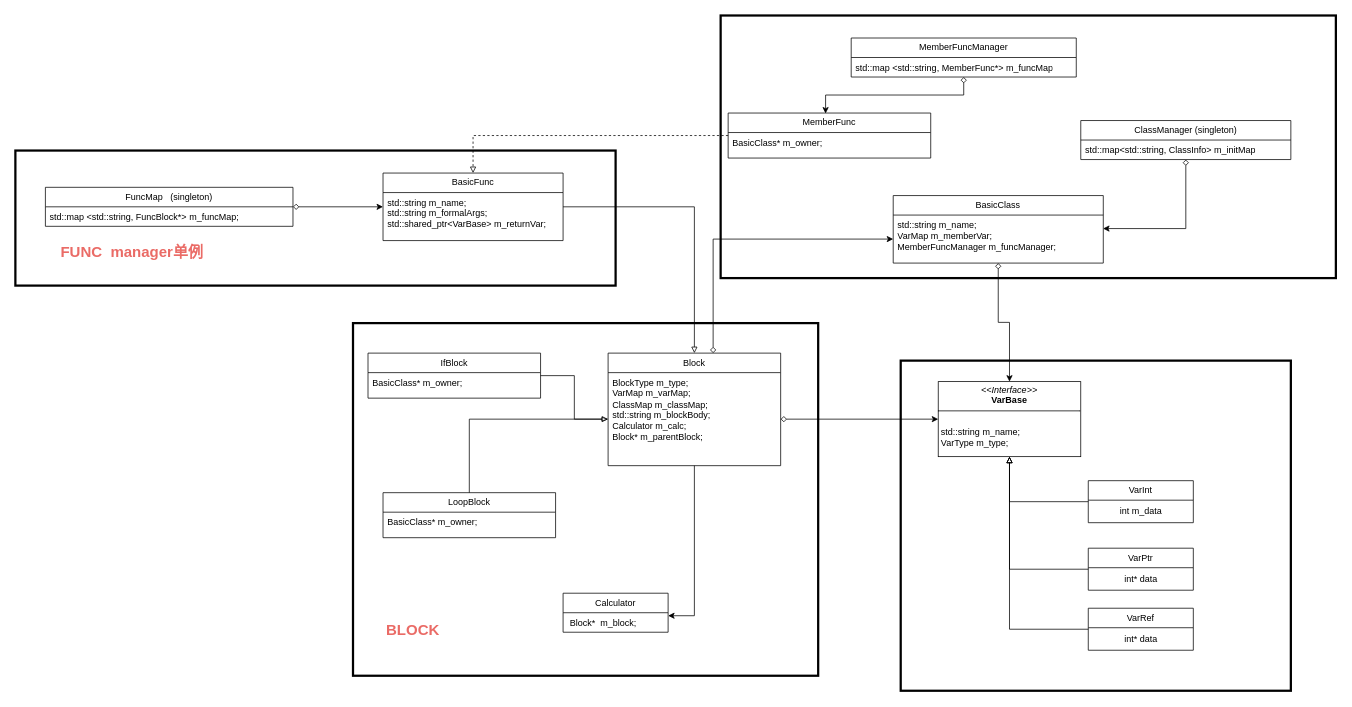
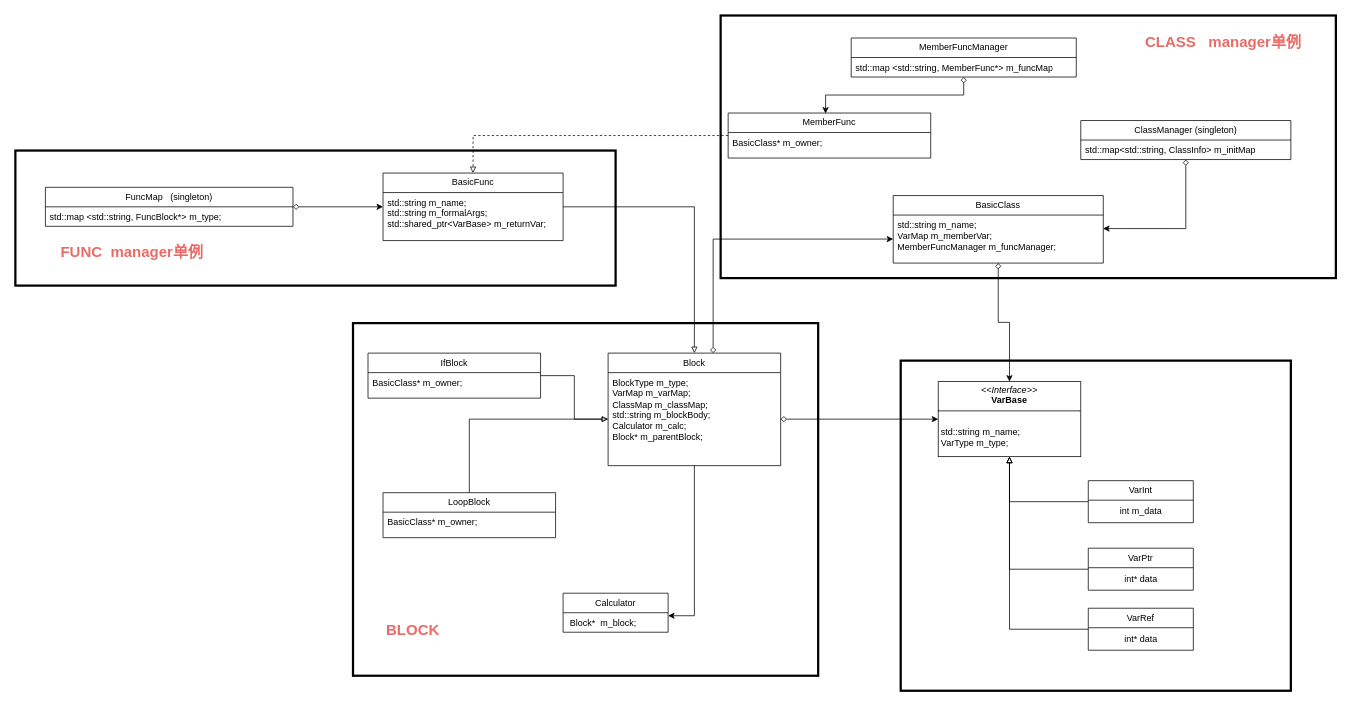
  <mxCell id="0" />
  <mxCell id="1" parent="0" />
  <mxCell id="2" value="" style="rounded=0;whiteSpace=wrap;html=1;fillColor=default;strokeWidth=3;" vertex="1" parent="1"><mxGeometry x="960" y="20" width="820" height="350" as="geometry" /></mxCell>
  <mxCell id="3" value="" style="rounded=0;whiteSpace=wrap;html=1;strokeWidth=3;" vertex="1" parent="1"><mxGeometry x="1200" width="520" height="440" as="geometry" y="480" /></mxCell>
  <mxCell id="4" value="" style="rounded=0;whiteSpace=wrap;html=1;fillStyle=auto;strokeWidth=3;fillColor=default;" vertex="1" parent="1"><mxGeometry x="20" y="200" width="800" height="180" as="geometry" /></mxCell>
  <mxCell id="5" value="" style="rounded=0;whiteSpace=wrap;html=1;fillStyle=auto;strokeWidth=3;fillColor=default;" vertex="1" parent="1"><mxGeometry x="470" y="430" width="620" height="470" as="geometry" /></mxCell>
  <mxCell id="6" style="edgeStyle=orthogonalEdgeStyle;rounded=0;orthogonalLoop=1;jettySize=auto;html=1;endArrow=block;endFill=0;" edge="1" parent="1" source="7" target="9"><mxGeometry relative="1" as="geometry" /></mxCell>
  <mxCell id="7" value="VarInt" style="swimlane;fontStyle=0;childLayout=stackLayout;horizontal=1;startSize=26;fillColor=none;horizontalStack=0;resizeParent=1;resizeParentMax=0;resizeLast=0;collapsible=1;marginBottom=0;whiteSpace=wrap;html=1;" vertex="1" parent="1"><mxGeometry x="1450" y="640" width="140" height="56" as="geometry" /></mxCell>
  <mxCell id="8" value="int m_data" style="text;html=1;align=center;verticalAlign=middle;resizable=0;points=[];autosize=1;strokeColor=none;fillColor=none;" vertex="1" parent="7"><mxGeometry y="26" width="140" height="30" as="geometry" /></mxCell>
  <mxCell id="9" value="&lt;p style=&quot;margin:0px;margin-top:4px;text-align:center;&quot;&gt;&lt;i&gt;&amp;lt;&amp;lt;Interface&amp;gt;&amp;gt;&lt;/i&gt;&lt;br&gt;&lt;b&gt;VarBase&lt;/b&gt;&lt;/p&gt;&lt;hr size=&quot;1&quot; style=&quot;border-style:solid;&quot;&gt;&lt;p style=&quot;margin:0px;margin-left:4px;&quot;&gt;&lt;br&gt;&lt;/p&gt;&lt;p style=&quot;margin:0px;margin-left:4px;&quot;&gt;std::string m_name;&lt;/p&gt;&lt;p style=&quot;margin:0px;margin-left:4px;&quot;&gt;VarType m_type;&lt;/p&gt;" style="verticalAlign=top;align=left;overflow=fill;html=1;whiteSpace=wrap;" vertex="1" parent="1"><mxGeometry x="1250" y="508" width="190" height="100" as="geometry" /></mxCell>
  <mxCell id="10" style="edgeStyle=orthogonalEdgeStyle;rounded=0;orthogonalLoop=1;jettySize=auto;html=1;entryX=0.5;entryY=1;entryDx=0;entryDy=0;endArrow=block;endFill=0;" edge="1" parent="1" source="11" target="9"><mxGeometry relative="1" as="geometry" /></mxCell>
  <mxCell id="11" value="VarPtr" style="swimlane;fontStyle=0;childLayout=stackLayout;horizontal=1;startSize=26;fillColor=none;horizontalStack=0;resizeParent=1;resizeParentMax=0;resizeLast=0;collapsible=1;marginBottom=0;whiteSpace=wrap;html=1;" vertex="1" parent="1"><mxGeometry x="1450" y="730" width="140" height="56" as="geometry" /></mxCell>
  <mxCell id="12" value="int* data" style="text;html=1;align=center;verticalAlign=middle;resizable=0;points=[];autosize=1;strokeColor=none;fillColor=none;" vertex="1" parent="11"><mxGeometry y="26" width="140" height="30" as="geometry" /></mxCell>
  <mxCell id="13" style="edgeStyle=orthogonalEdgeStyle;rounded=0;orthogonalLoop=1;jettySize=auto;html=1;entryX=0.5;entryY=1;entryDx=0;entryDy=0;endArrow=block;endFill=0;" edge="1" parent="1" source="14" target="9"><mxGeometry relative="1" as="geometry" /></mxCell>
  <mxCell id="14" value="VarRef" style="swimlane;fontStyle=0;childLayout=stackLayout;horizontal=1;startSize=26;fillColor=none;horizontalStack=0;resizeParent=1;resizeParentMax=0;resizeLast=0;collapsible=1;marginBottom=0;whiteSpace=wrap;html=1;" vertex="1" parent="1"><mxGeometry x="1450" y="810" width="140" height="56" as="geometry" /></mxCell>
  <mxCell id="15" value="int* data" style="text;html=1;align=center;verticalAlign=middle;resizable=0;points=[];autosize=1;strokeColor=none;fillColor=none;" vertex="1" parent="14"><mxGeometry y="26" width="140" height="30" as="geometry" /></mxCell>
  <mxCell id="16" style="edgeStyle=orthogonalEdgeStyle;rounded=0;orthogonalLoop=1;jettySize=auto;html=1;entryX=0;entryY=0.5;entryDx=0;entryDy=0;startArrow=diamond;startFill=0;" edge="1" parent="1" source="17" target="37"><mxGeometry relative="1" as="geometry"><Array as="points"><mxPoint x="950" y="318" /></Array></mxGeometry></mxCell>
  <mxCell id="17" value="Block" style="swimlane;fontStyle=0;childLayout=stackLayout;horizontal=1;startSize=26;fillColor=none;horizontalStack=0;resizeParent=1;resizeParentMax=0;resizeLast=0;collapsible=1;marginBottom=0;whiteSpace=wrap;html=1;" vertex="1" parent="1"><mxGeometry x="810" y="470" width="230" height="150" as="geometry" /></mxCell>
  <mxCell id="18" value="&lt;div&gt;BlockType m_type;&lt;/div&gt;&lt;div&gt;VarMap m_varMap;&lt;/div&gt;&lt;div&gt;ClassMap m_classMap;&lt;/div&gt;&lt;div&gt;std::string m_blockBody;&lt;/div&gt;&lt;div&gt;Calculator m_calc;&lt;/div&gt;&lt;div&gt;Block* m_parentBlock;&lt;/div&gt;" style="text;strokeColor=none;fillColor=none;align=left;verticalAlign=top;spacingLeft=4;spacingRight=4;overflow=hidden;rotatable=0;points=[[0,0.5],[1,0.5]];portConstraint=eastwest;whiteSpace=wrap;html=1;" vertex="1" parent="17"><mxGeometry y="26" width="230" height="124" as="geometry" /></mxCell>
  <mxCell id="19" style="edgeStyle=orthogonalEdgeStyle;rounded=0;orthogonalLoop=1;jettySize=auto;html=1;endArrow=blockThin;endFill=0;" edge="1" parent="1" source="20" target="18"><mxGeometry relative="1" as="geometry" /></mxCell>
  <mxCell id="20" value="LoopBlock" style="swimlane;fontStyle=0;childLayout=stackLayout;horizontal=1;startSize=26;fillColor=none;horizontalStack=0;resizeParent=1;resizeParentMax=0;resizeLast=0;collapsible=1;marginBottom=0;whiteSpace=wrap;html=1;" vertex="1" parent="1"><mxGeometry x="510" y="656" width="230" height="60" as="geometry" /></mxCell>
  <mxCell id="21" value="BasicClass* m_owner;" style="text;strokeColor=none;fillColor=none;align=left;verticalAlign=top;spacingLeft=4;spacingRight=4;overflow=hidden;rotatable=0;points=[[0,0.5],[1,0.5]];portConstraint=eastwest;whiteSpace=wrap;html=1;" vertex="1" parent="20"><mxGeometry y="26" width="230" height="34" as="geometry" /></mxCell>
  <mxCell id="22" style="edgeStyle=orthogonalEdgeStyle;rounded=0;orthogonalLoop=1;jettySize=auto;html=1;entryX=0;entryY=0.5;entryDx=0;entryDy=0;endArrow=block;endFill=0;" edge="1" parent="1" source="23" target="18"><mxGeometry relative="1" as="geometry" /></mxCell>
  <mxCell id="23" value="IfBlock" style="swimlane;fontStyle=0;childLayout=stackLayout;horizontal=1;startSize=26;fillColor=none;horizontalStack=0;resizeParent=1;resizeParentMax=0;resizeLast=0;collapsible=1;marginBottom=0;whiteSpace=wrap;html=1;" vertex="1" parent="1"><mxGeometry x="490" y="470" width="230" height="60" as="geometry" /></mxCell>
  <mxCell id="24" value="BasicClass* m_owner;" style="text;strokeColor=none;fillColor=none;align=left;verticalAlign=top;spacingLeft=4;spacingRight=4;overflow=hidden;rotatable=0;points=[[0,0.5],[1,0.5]];portConstraint=eastwest;whiteSpace=wrap;html=1;" vertex="1" parent="23"><mxGeometry y="26" width="230" height="34" as="geometry" /></mxCell>
  <mxCell id="25" style="edgeStyle=orthogonalEdgeStyle;rounded=0;orthogonalLoop=1;jettySize=auto;html=1;entryX=0;entryY=0.5;entryDx=0;entryDy=0;startArrow=diamond;startFill=0;" edge="1" parent="1" source="18" target="9"><mxGeometry relative="1" as="geometry" /></mxCell>
  <mxCell id="26" value="Calculator" style="swimlane;fontStyle=0;childLayout=stackLayout;horizontal=1;startSize=26;fillColor=none;horizontalStack=0;resizeParent=1;resizeParentMax=0;resizeLast=0;collapsible=1;marginBottom=0;whiteSpace=wrap;html=1;" vertex="1" parent="1"><mxGeometry x="750" y="790" width="140" height="52" as="geometry" /></mxCell>
  <mxCell id="27" value="&amp;nbsp;Block*&amp;nbsp; m_block;" style="text;strokeColor=none;fillColor=none;align=left;verticalAlign=top;spacingLeft=4;spacingRight=4;overflow=hidden;rotatable=0;points=[[0,0.5],[1,0.5]];portConstraint=eastwest;whiteSpace=wrap;html=1;" vertex="1" parent="26"><mxGeometry y="26" width="140" height="26" as="geometry" /></mxCell>
  <mxCell id="28" style="edgeStyle=orthogonalEdgeStyle;rounded=0;orthogonalLoop=1;jettySize=auto;html=1;entryX=0.5;entryY=0;entryDx=0;entryDy=0;endArrow=block;endFill=0;" edge="1" parent="1" source="29" target="17"><mxGeometry relative="1" as="geometry" /></mxCell>
  <mxCell id="29" value="BasicFunc" style="swimlane;fontStyle=0;childLayout=stackLayout;horizontal=1;startSize=26;fillColor=none;horizontalStack=0;resizeParent=1;resizeParentMax=0;resizeLast=0;collapsible=1;marginBottom=0;whiteSpace=wrap;html=1;" vertex="1" parent="1"><mxGeometry x="510" y="230" width="240" height="90" as="geometry" /></mxCell>
  <mxCell id="30" value="&lt;div&gt;&lt;span style=&quot;white-space: normal;&quot;&gt;std::string m_name;&lt;/span&gt;&lt;/div&gt;&lt;div&gt;&lt;span style=&quot;white-space: normal;&quot;&gt;std::string m_formalArgs;&amp;nbsp; &amp;nbsp; &amp;nbsp; &amp;nbsp;&lt;/span&gt;&lt;/div&gt;&lt;div&gt;&lt;span style=&quot;white-space: normal;&quot;&gt;std::shared_ptr&amp;lt;VarBase&amp;gt; m_returnVar;&lt;/span&gt;&lt;/div&gt;" style="text;strokeColor=none;fillColor=none;align=left;verticalAlign=top;spacingLeft=4;spacingRight=4;overflow=hidden;rotatable=0;points=[[0,0.5],[1,0.5]];portConstraint=eastwest;whiteSpace=wrap;html=1;" vertex="1" parent="29"><mxGeometry y="26" width="240" height="64" as="geometry" /></mxCell>
  <mxCell id="31" style="edgeStyle=orthogonalEdgeStyle;rounded=0;orthogonalLoop=1;jettySize=auto;html=1;entryX=1;entryY=0.154;entryDx=0;entryDy=0;entryPerimeter=0;" edge="1" parent="1" source="17" target="27"><mxGeometry relative="1" as="geometry" /></mxCell>
  <mxCell id="32" style="edgeStyle=orthogonalEdgeStyle;rounded=0;orthogonalLoop=1;jettySize=auto;html=1;startArrow=diamond;startFill=0;" edge="1" parent="1" source="33" target="29"><mxGeometry relative="1" as="geometry" /></mxCell>
  <mxCell id="33" value="FuncMap&amp;nbsp; &amp;nbsp;(singleton)" style="swimlane;fontStyle=0;childLayout=stackLayout;horizontal=1;startSize=26;fillColor=none;horizontalStack=0;resizeParent=1;resizeParentMax=0;resizeLast=0;collapsible=1;marginBottom=0;whiteSpace=wrap;html=1;" vertex="1" parent="1"><mxGeometry x="60" y="249" width="330" height="52" as="geometry" /></mxCell>
- <mxCell id="34" value="std::map &amp;lt;std::string, FuncBlock*&amp;gt; m_funcMap;" style="text;strokeColor=none;fillColor=none;align=left;verticalAlign=top;spacingLeft=4;spacingRight=4;overflow=hidden;rotatable=0;points=[[0,0.5],[1,0.5]];portConstraint=eastwest;whiteSpace=wrap;html=1;" vertex="1" parent="33"><mxGeometry y="26" width="330" height="26" as="geometry" /></mxCell>
+ <mxCell id="34" value="std::map &amp;lt;std::string, FuncBlock*&amp;gt; m_type;" style="text;strokeColor=none;fillColor=none;align=left;verticalAlign=top;spacingLeft=4;spacingRight=4;overflow=hidden;rotatable=0;points=[[0,0.5],[1,0.5]];portConstraint=eastwest;whiteSpace=wrap;html=1;" vertex="1" parent="33"><mxGeometry y="26" width="330" height="26" as="geometry" /></mxCell>
  <mxCell id="35" style="edgeStyle=orthogonalEdgeStyle;rounded=0;orthogonalLoop=1;jettySize=auto;html=1;startArrow=diamond;startFill=0;" edge="1" parent="1" source="36" target="9"><mxGeometry relative="1" as="geometry" /></mxCell>
  <mxCell id="36" value="BasicClass" style="swimlane;fontStyle=0;childLayout=stackLayout;horizontal=1;startSize=26;fillColor=none;horizontalStack=0;resizeParent=1;resizeParentMax=0;resizeLast=0;collapsible=1;marginBottom=0;whiteSpace=wrap;html=1;" vertex="1" parent="1"><mxGeometry x="1190" y="260" width="280" height="90" as="geometry" /></mxCell>
  <mxCell id="37" value="&lt;div&gt;std::string m_name;&lt;/div&gt;&lt;div&gt;VarMap m_memberVar;&lt;/div&gt;&lt;div&gt;MemberFuncManager m_funcManager;&lt;/div&gt;" style="text;strokeColor=none;fillColor=none;align=left;verticalAlign=top;spacingLeft=4;spacingRight=4;overflow=hidden;rotatable=0;points=[[0,0.5],[1,0.5]];portConstraint=eastwest;whiteSpace=wrap;html=1;" vertex="1" parent="36"><mxGeometry y="26" width="280" height="64" as="geometry" /></mxCell>
  <mxCell id="38" value="MemberFunc" style="swimlane;fontStyle=0;childLayout=stackLayout;horizontal=1;startSize=26;fillColor=none;horizontalStack=0;resizeParent=1;resizeParentMax=0;resizeLast=0;collapsible=1;marginBottom=0;whiteSpace=wrap;html=1;" vertex="1" parent="1"><mxGeometry x="970" y="150" width="270" height="60" as="geometry" /></mxCell>
  <mxCell id="39" value="&lt;div&gt;&lt;span style=&quot;background-color: transparent; color: light-dark(rgb(0, 0, 0), rgb(255, 255, 255));&quot;&gt;BasicClass* m_owner;&lt;/span&gt;&lt;/div&gt;" style="text;strokeColor=none;fillColor=none;align=left;verticalAlign=top;spacingLeft=4;spacingRight=4;overflow=hidden;rotatable=0;points=[[0,0.5],[1,0.5]];portConstraint=eastwest;whiteSpace=wrap;html=1;" vertex="1" parent="38"><mxGeometry y="26" width="270" height="34" as="geometry" /></mxCell>
  <mxCell id="40" style="edgeStyle=orthogonalEdgeStyle;rounded=0;orthogonalLoop=1;jettySize=auto;html=1;entryX=0.5;entryY=0;entryDx=0;entryDy=0;endArrow=block;endFill=0;dashed=1;" edge="1" parent="1" source="38" target="29"><mxGeometry relative="1" as="geometry" /></mxCell>
  <mxCell id="41" value="MemberFuncManager" style="swimlane;fontStyle=0;childLayout=stackLayout;horizontal=1;startSize=26;fillColor=none;horizontalStack=0;resizeParent=1;resizeParentMax=0;resizeLast=0;collapsible=1;marginBottom=0;whiteSpace=wrap;html=1;" vertex="1" parent="1"><mxGeometry x="1134" y="50" width="300" height="52" as="geometry" /></mxCell>
  <mxCell id="42" value="std::map &amp;lt;std::string, MemberFunc*&amp;gt; m_funcMap" style="text;strokeColor=none;fillColor=none;align=left;verticalAlign=top;spacingLeft=4;spacingRight=4;overflow=hidden;rotatable=0;points=[[0,0.5],[1,0.5]];portConstraint=eastwest;whiteSpace=wrap;html=1;" vertex="1" parent="41"><mxGeometry y="26" width="300" height="26" as="geometry" /></mxCell>
  <mxCell id="43" style="edgeStyle=orthogonalEdgeStyle;rounded=0;orthogonalLoop=1;jettySize=auto;html=1;entryX=0.481;entryY=0.01;entryDx=0;entryDy=0;entryPerimeter=0;startArrow=diamond;startFill=0;" edge="1" parent="1" source="41" target="38"><mxGeometry relative="1" as="geometry" /></mxCell>
  <mxCell id="44" value="ClassManager (singleton)" style="swimlane;fontStyle=0;childLayout=stackLayout;horizontal=1;startSize=26;fillColor=none;horizontalStack=0;resizeParent=1;resizeParentMax=0;resizeLast=0;collapsible=1;marginBottom=0;whiteSpace=wrap;html=1;" vertex="1" parent="1"><mxGeometry x="1440" y="160" width="280" height="52" as="geometry" /></mxCell>
  <mxCell id="45" value="std::map&amp;lt;std::string, ClassInfo&amp;gt; m_initMap" style="text;strokeColor=none;fillColor=none;align=left;verticalAlign=top;spacingLeft=4;spacingRight=4;overflow=hidden;rotatable=0;points=[[0,0.5],[1,0.5]];portConstraint=eastwest;whiteSpace=wrap;html=1;" vertex="1" parent="44"><mxGeometry y="26" width="280" height="26" as="geometry" /></mxCell>
  <mxCell id="46" style="edgeStyle=orthogonalEdgeStyle;rounded=0;orthogonalLoop=1;jettySize=auto;html=1;entryX=0.999;entryY=0.281;entryDx=0;entryDy=0;entryPerimeter=0;startArrow=diamond;startFill=0;" edge="1" parent="1" source="44" target="37"><mxGeometry relative="1" as="geometry" /></mxCell>
  <mxCell id="47" value="&lt;font style=&quot;font-size: 20px;&quot;&gt;&lt;b&gt;BLOCK&lt;/b&gt;&lt;/font&gt;" style="text;html=1;align=center;verticalAlign=middle;whiteSpace=wrap;rounded=0;fontColor=#EA6B66;" vertex="1" parent="1"><mxGeometry x="520" y="823" width="60" height="30" as="geometry" /></mxCell>
+ <mxCell id="48" value="&lt;span style=&quot;font-size: 20px;&quot;&gt;&lt;b&gt;CLASS&amp;nbsp; &amp;nbsp;manager单例&lt;/b&gt;&lt;/span&gt;" style="text;html=1;align=center;verticalAlign=middle;whiteSpace=wrap;rounded=0;fontColor=#EA6B66;" vertex="1" parent="1"><mxGeometry x="1510" y="40" width="240" height="30" as="geometry" /></mxCell>
  <mxCell id="49" value="&lt;font style=&quot;font-size: 20px;&quot;&gt;&lt;b&gt;FUNC&amp;nbsp; manager单例&lt;/b&gt;&lt;/font&gt;" style="text;html=1;align=center;verticalAlign=middle;whiteSpace=wrap;rounded=0;fontColor=#EA6B66;" vertex="1" parent="1"><mxGeometry x="51" y="320" width="249" height="30" as="geometry" /></mxCell>
